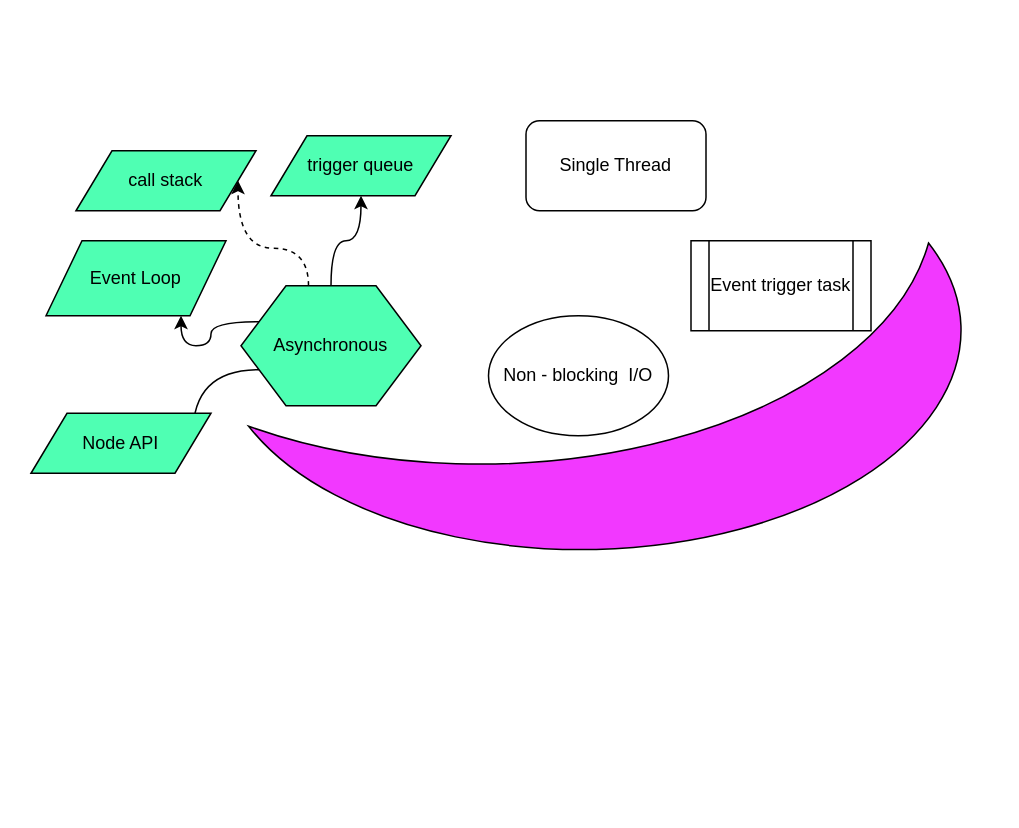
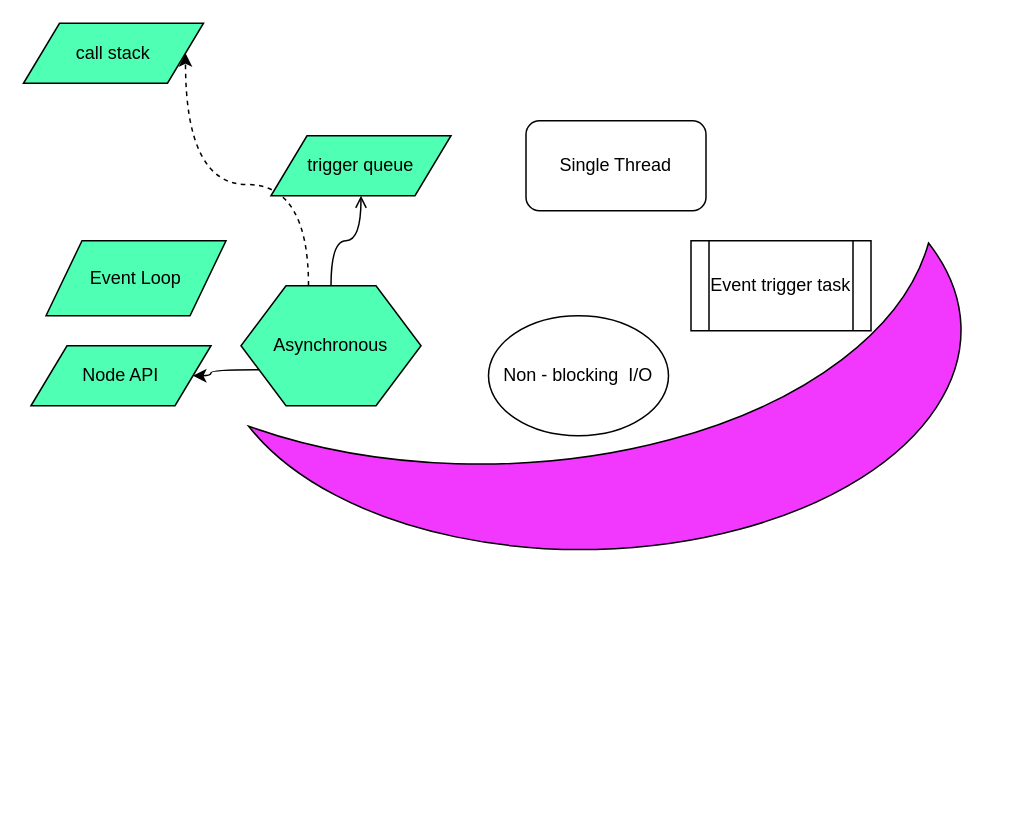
  <mxCell id="0" />
  <mxCell id="1" parent="0" />
  <mxCell id="2" value="Single Thread" style="rounded=1;whiteSpace=wrap;html=1;" vertex="1" parent="1"><mxGeometry x="350" y="80" width="120" height="60" as="geometry" /></mxCell>
  <mxCell id="3" value="Event trigger task" style="shape=process;whiteSpace=wrap;html=1;backgroundOutline=1;" vertex="1" parent="1"><mxGeometry x="460" y="160" width="120" height="60" as="geometry" /></mxCell>
- <mxCell id="4" style="edgeStyle=orthogonalEdgeStyle;rounded=0;orthogonalLoop=1;jettySize=auto;html=1;exitX=0.5;exitY=0;exitDx=0;exitDy=0;entryX=0.5;entryY=1;entryDx=0;entryDy=0;curved=1;" edge="1" parent="1" source="8" target="12"><mxGeometry relative="1" as="geometry" /></mxCell>
+ <mxCell id="4" style="edgeStyle=orthogonalEdgeStyle;rounded=0;orthogonalLoop=1;jettySize=auto;html=1;exitX=0.5;exitY=0;exitDx=0;exitDy=0;entryX=0.5;entryY=1;entryDx=0;entryDy=0;curved=1;endArrow=open;" edge="1" parent="1" source="8" target="12"><mxGeometry relative="1" as="geometry" /></mxCell>
  <mxCell id="5" style="edgeStyle=orthogonalEdgeStyle;curved=1;rounded=0;orthogonalLoop=1;jettySize=auto;html=1;exitX=0.375;exitY=0;exitDx=0;exitDy=0;entryX=1;entryY=0.5;entryDx=0;entryDy=0;dashed=1;" edge="1" parent="1" source="8" target="11"><mxGeometry relative="1" as="geometry" /></mxCell>
  <mxCell id="6" style="edgeStyle=orthogonalEdgeStyle;curved=1;rounded=0;orthogonalLoop=1;jettySize=auto;html=1;exitX=0;exitY=0.75;exitDx=0;exitDy=0;entryX=1;entryY=0.5;entryDx=0;entryDy=0;" edge="1" parent="1" source="8" target="13"><mxGeometry relative="1" as="geometry" /></mxCell>
- <mxCell id="7" style="edgeStyle=orthogonalEdgeStyle;curved=1;rounded=0;orthogonalLoop=1;jettySize=auto;html=1;exitX=0;exitY=0.25;exitDx=0;exitDy=0;entryX=0.75;entryY=1;entryDx=0;entryDy=0;" edge="1" parent="1" source="8" target="14"><mxGeometry relative="1" as="geometry" /></mxCell>
  <mxCell id="8" value="Asynchronous" style="shape=hexagon;perimeter=hexagonPerimeter2;whiteSpace=wrap;html=1;fillColor=#4FFFB3;" vertex="1" parent="1"><mxGeometry x="160" y="190" width="120" height="80" as="geometry" /></mxCell>
  <mxCell id="9" value="Non - blocking&amp;nbsp; I/O" style="ellipse;whiteSpace=wrap;html=1;" vertex="1" parent="1"><mxGeometry x="325" y="210" width="120" height="80" as="geometry" /></mxCell>
  <mxCell id="10" value="" style="verticalLabelPosition=bottom;verticalAlign=top;html=1;shape=mxgraph.basic.moon;rotation=-91;fillColor=#F238FF;" vertex="1" parent="1"><mxGeometry x="310" y="20" width="220" height="510" as="geometry" /></mxCell>
- <mxCell id="11" value="call stack" style="shape=parallelogram;perimeter=parallelogramPerimeter;whiteSpace=wrap;html=1;fillColor=#4FFFB3;" vertex="1" parent="1"><mxGeometry x="50" y="100" width="120" height="40" as="geometry" /></mxCell>
+ <mxCell id="11" value="call stack" style="shape=parallelogram;perimeter=parallelogramPerimeter;whiteSpace=wrap;html=1;fillColor=#4FFFB3;" vertex="1" parent="1"><mxGeometry x="15" y="15" width="120" height="40" as="geometry" /></mxCell>
  <mxCell id="12" value="trigger queue" style="shape=parallelogram;perimeter=parallelogramPerimeter;whiteSpace=wrap;html=1;fillColor=#4FFFB3;" vertex="1" parent="1"><mxGeometry x="180" y="90" width="120" height="40" as="geometry" /></mxCell>
- <mxCell id="13" value="Node API" style="shape=parallelogram;perimeter=parallelogramPerimeter;whiteSpace=wrap;html=1;fillColor=#4FFFB3;" vertex="1" parent="1"><mxGeometry x="20" y="275" width="120" height="40" as="geometry" /></mxCell>
+ <mxCell id="13" value="Node API" style="shape=parallelogram;perimeter=parallelogramPerimeter;whiteSpace=wrap;html=1;fillColor=#4FFFB3;" vertex="1" parent="1"><mxGeometry y="230" width="120" height="40" as="geometry" x="20" /></mxCell>
  <mxCell id="14" value="Event Loop" style="shape=parallelogram;perimeter=parallelogramPerimeter;whiteSpace=wrap;html=1;fillColor=#4FFFB3;" vertex="1" parent="1"><mxGeometry x="30" y="160" width="120" height="50" as="geometry" /></mxCell>
